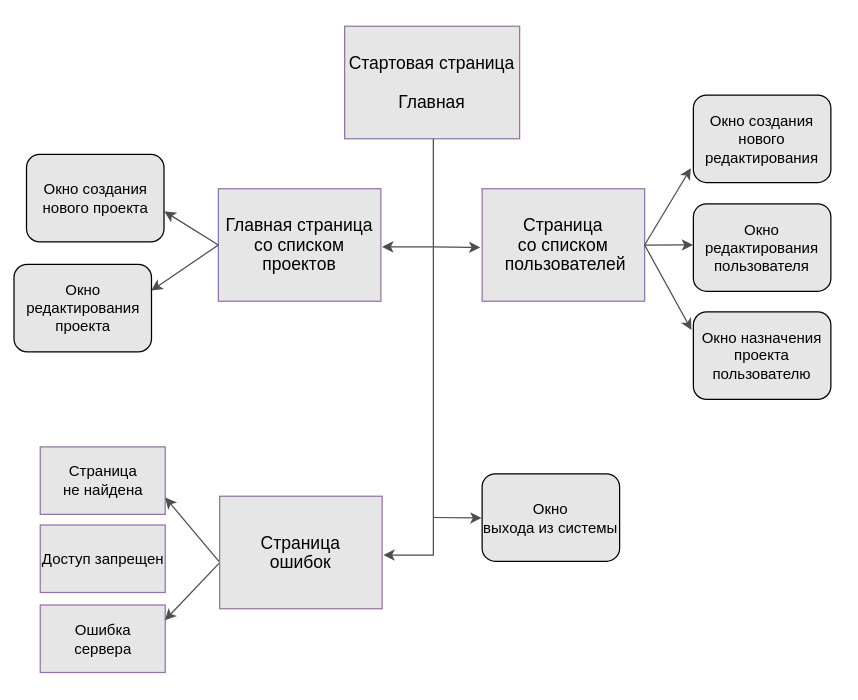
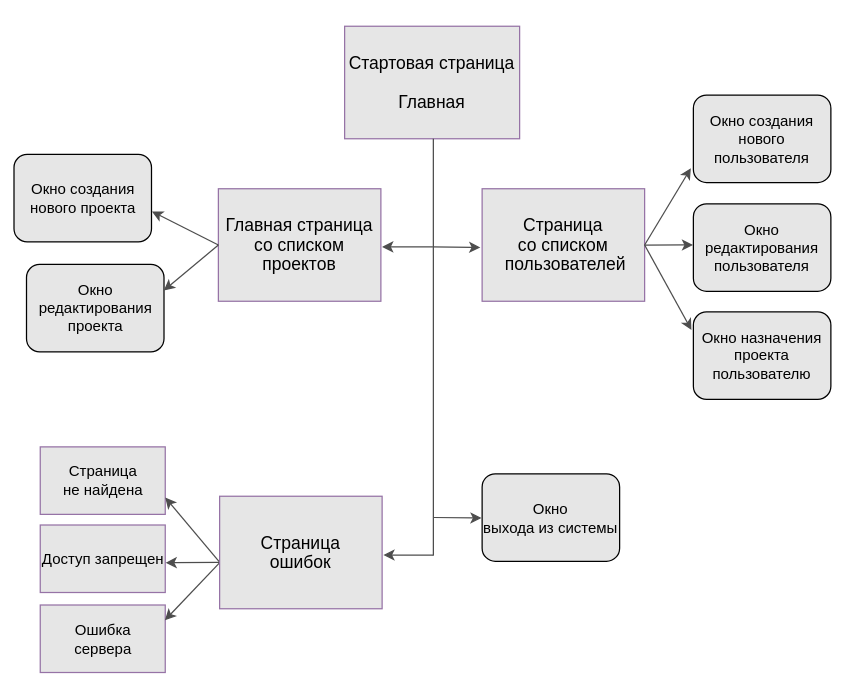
  <mxCell id="0" />
  <mxCell id="1" parent="0" />
  <mxCell id="2" value="&lt;span style=&quot;line-height: 110% ; font-size: 14px&quot;&gt;Стартовая страница&lt;br&gt;&lt;br&gt;Главная&lt;br&gt;&lt;/span&gt;" style="rounded=0;whiteSpace=wrap;html=1;fillColor=#E6E6E6;strokeColor=#9673a6;" vertex="1" parent="1"><mxGeometry x="275" y="20.5" width="140" height="90" as="geometry" /></mxCell>
  <mxCell id="3" value="&lt;span style=&quot;line-height: 110% ; font-size: 14px&quot;&gt;Главная страница&lt;br&gt;со списком проектов&lt;br&gt;&lt;/span&gt;" style="rounded=0;whiteSpace=wrap;html=1;fillColor=#E6E6E6;strokeColor=#9673a6;" vertex="1" parent="1"><mxGeometry x="174" y="150.5" width="130" height="90" as="geometry" /></mxCell>
  <mxCell id="4" value="&lt;span style=&quot;line-height: 110% ; font-size: 14px&quot;&gt;Страница &lt;br&gt;со списком&lt;br&gt;&amp;nbsp;пользователей&lt;br&gt;&lt;/span&gt;" style="rounded=0;whiteSpace=wrap;html=1;fillColor=#E6E6E6;strokeColor=#9673a6;" vertex="1" parent="1"><mxGeometry x="385" y="150.5" width="130" height="90" as="geometry" /></mxCell>
  <mxCell id="5" value="&lt;span style=&quot;line-height: 110%&quot;&gt;Страница&lt;br&gt;не найдена&lt;br&gt;&lt;/span&gt;" style="rounded=0;whiteSpace=wrap;html=1;fillColor=#E6E6E6;strokeColor=#9673a6;" vertex="1" parent="1"><mxGeometry x="31.5" y="357" width="100" height="54" as="geometry" /></mxCell>
  <mxCell id="6" value="&lt;span style=&quot;line-height: 110%&quot;&gt;Доступ запрещен&lt;br&gt;&lt;/span&gt;" style="rounded=0;whiteSpace=wrap;html=1;fillColor=#E6E6E6;strokeColor=#9673a6;" vertex="1" parent="1"><mxGeometry x="31.5" y="419.5" width="100" height="54" as="geometry" /></mxCell>
  <mxCell id="7" value="&lt;span style=&quot;line-height: 110%&quot;&gt;Ошибка &lt;br&gt;сервера&lt;br&gt;&lt;/span&gt;" style="rounded=0;whiteSpace=wrap;html=1;fillColor=#E6E6E6;strokeColor=#9673a6;" vertex="1" parent="1"><mxGeometry x="31.5" y="483.5" width="100" height="54" as="geometry" /></mxCell>
  <mxCell id="8" value="Окно&lt;br&gt;выхода из системы&lt;br&gt;" style="rounded=1;whiteSpace=wrap;html=1;fillColor=#E6E6E6;" vertex="1" parent="1"><mxGeometry x="385" y="378.5" width="110" height="70" as="geometry" /></mxCell>
- <mxCell id="9" value="Окно редактирования проекта" style="rounded=1;whiteSpace=wrap;html=1;fillColor=#E6E6E6;" vertex="1" parent="1"><mxGeometry x="10.5" y="211" width="110" height="70" as="geometry" /></mxCell>
+ <mxCell id="9" value="Окно редактирования проекта" style="rounded=1;whiteSpace=wrap;html=1;fillColor=#E6E6E6;" vertex="1" parent="1"><mxGeometry x="20.5" y="211" width="110" height="70" as="geometry" /></mxCell>
  <mxCell id="10" value="" style="endArrow=none;html=1;strokeColor=#4D4D4D;entryX=0.507;entryY=1.001;entryDx=0;entryDy=0;entryPerimeter=0;" edge="1" parent="1" target="2"><mxGeometry width="50" height="50" relative="1" as="geometry"><mxPoint x="346" y="444" as="sourcePoint" /><mxPoint x="346" y="114" as="targetPoint" /><Array as="points" /></mxGeometry></mxCell>
  <mxCell id="11" value="" style="endArrow=classic;html=1;strokeColor=#4D4D4D;" edge="1" parent="1"><mxGeometry width="50" height="50" relative="1" as="geometry"><mxPoint x="345" y="197" as="sourcePoint" /><mxPoint x="305" y="197" as="targetPoint" /></mxGeometry></mxCell>
  <mxCell id="12" value="" style="endArrow=classic;html=1;strokeColor=#4D4D4D;entryX=-0.01;entryY=0.598;entryDx=0;entryDy=0;entryPerimeter=0;" edge="1" parent="1"><mxGeometry width="50" height="50" relative="1" as="geometry"><mxPoint x="345" y="197" as="sourcePoint" /><mxPoint x="383.571" y="197.429" as="targetPoint" /></mxGeometry></mxCell>
  <mxCell id="13" value="" style="endArrow=classic;html=1;strokeColor=#4D4D4D;" edge="1" parent="1"><mxGeometry width="50" height="50" relative="1" as="geometry"><mxPoint x="346" y="443.5" as="sourcePoint" /><mxPoint x="306" y="443.5" as="targetPoint" /></mxGeometry></mxCell>
  <mxCell id="14" value="" style="endArrow=classic;html=1;strokeColor=#4D4D4D;entryX=-0.01;entryY=0.598;entryDx=0;entryDy=0;entryPerimeter=0;" edge="1" parent="1"><mxGeometry width="50" height="50" relative="1" as="geometry"><mxPoint x="346" y="413.5" as="sourcePoint" /><mxPoint x="384.571" y="413.929" as="targetPoint" /></mxGeometry></mxCell>
+ <mxCell id="15" value="" style="endArrow=classic;html=1;strokeColor=#4D4D4D;exitX=-0.003;exitY=0.587;exitDx=0;exitDy=0;exitPerimeter=0;entryX=1.003;entryY=0.559;entryDx=0;entryDy=0;entryPerimeter=0;" edge="1" parent="1" source="22" target="6"><mxGeometry width="50" height="50" relative="1" as="geometry"><mxPoint x="-54.5" y="445" as="sourcePoint" /><mxPoint x="135" y="445.5" as="targetPoint" /></mxGeometry></mxCell>
  <mxCell id="16" value="" style="endArrow=classic;html=1;strokeColor=#4D4D4D;entryX=1;entryY=0.75;entryDx=0;entryDy=0;exitX=-0.003;exitY=0.581;exitDx=0;exitDy=0;exitPerimeter=0;" edge="1" parent="1" source="22" target="5"><mxGeometry width="50" height="50" relative="1" as="geometry"><mxPoint x="173" y="446.5" as="sourcePoint" /><mxPoint x="5.5" y="402" as="targetPoint" /></mxGeometry></mxCell>
  <mxCell id="17" value="" style="endArrow=classic;html=1;strokeColor=#4D4D4D;exitX=-0.003;exitY=0.618;exitDx=0;exitDy=0;exitPerimeter=0;entryX=0.997;entryY=0.227;entryDx=0;entryDy=0;entryPerimeter=0;" edge="1" parent="1" target="7"><mxGeometry width="50" height="50" relative="1" as="geometry"><mxPoint x="175.081" y="449.628" as="sourcePoint" /><mxPoint x="136" y="489.5" as="targetPoint" /></mxGeometry></mxCell>
- <mxCell id="18" value="Окно создания нового редактирования" style="rounded=1;whiteSpace=wrap;html=1;fillColor=#E6E6E6;" vertex="1" parent="1"><mxGeometry x="554" y="75.5" width="110" height="70" as="geometry" /></mxCell>
- <mxCell id="19" value="Окно создания нового проекта" style="rounded=1;whiteSpace=wrap;html=1;fillColor=#E6E6E6;" vertex="1" parent="1"><mxGeometry x="20.5" y="123" width="110" height="70" as="geometry" /></mxCell>
+ <mxCell id="18" value="Окно создания нового пользователя" style="rounded=1;whiteSpace=wrap;html=1;fillColor=#E6E6E6;" vertex="1" parent="1"><mxGeometry x="554" y="75.5" width="110" height="70" as="geometry" /></mxCell>
+ <mxCell id="19" value="Окно создания нового проекта" style="rounded=1;whiteSpace=wrap;html=1;fillColor=#E6E6E6;" vertex="1" parent="1"><mxGeometry x="10.5" y="123" width="110" height="70" as="geometry" /></mxCell>
  <mxCell id="20" value="Окно назначения проекта пользователю" style="rounded=1;whiteSpace=wrap;html=1;fillColor=#E6E6E6;" vertex="1" parent="1"><mxGeometry x="554" y="249" width="110" height="70" as="geometry" /></mxCell>
  <mxCell id="21" value="Окно редактирования пользователя" style="rounded=1;whiteSpace=wrap;html=1;fillColor=#E6E6E6;" vertex="1" parent="1"><mxGeometry x="554" y="162.5" width="110" height="70" as="geometry" /></mxCell>
  <mxCell id="22" value="&lt;span style=&quot;line-height: 110%&quot;&gt;&lt;font style=&quot;font-size: 14px&quot;&gt;Страница &lt;br&gt;ошибок&lt;/font&gt;&lt;br&gt;&lt;/span&gt;" style="rounded=0;whiteSpace=wrap;html=1;fillColor=#E6E6E6;strokeColor=#9673a6;" vertex="1" parent="1"><mxGeometry x="175" y="396.5" width="130" height="90" as="geometry" /></mxCell>
  <mxCell id="23" value="" style="endArrow=classic;html=1;strokeColor=#4D4D4D;exitX=0;exitY=0.5;exitDx=0;exitDy=0;entryX=1.003;entryY=0.652;entryDx=0;entryDy=0;entryPerimeter=0;" edge="1" parent="1" source="3" target="19"><mxGeometry width="50" height="50" relative="1" as="geometry"><mxPoint x="176.667" y="197" as="sourcePoint" /><mxPoint x="133" y="174" as="targetPoint" /></mxGeometry></mxCell>
  <mxCell id="24" value="" style="endArrow=classic;html=1;strokeColor=#4D4D4D;exitX=0;exitY=0.5;exitDx=0;exitDy=0;entryX=0.998;entryY=0.3;entryDx=0;entryDy=0;entryPerimeter=0;" edge="1" parent="1" source="3" target="9"><mxGeometry width="50" height="50" relative="1" as="geometry"><mxPoint x="174.081" y="198.128" as="sourcePoint" /><mxPoint x="130.333" y="244.5" as="targetPoint" /></mxGeometry></mxCell>
  <mxCell id="25" value="" style="endArrow=classic;html=1;strokeColor=#4D4D4D;exitX=1;exitY=0.5;exitDx=0;exitDy=0;" edge="1" parent="1" source="4"><mxGeometry width="50" height="50" relative="1" as="geometry"><mxPoint x="579" y="174.786" as="sourcePoint" /><mxPoint x="552" y="134" as="targetPoint" /></mxGeometry></mxCell>
  <mxCell id="26" value="" style="endArrow=classic;html=1;strokeColor=#4D4D4D;exitX=1;exitY=0.5;exitDx=0;exitDy=0;entryX=-0.002;entryY=0.471;entryDx=0;entryDy=0;entryPerimeter=0;" edge="1" parent="1" source="4" target="21"><mxGeometry width="50" height="50" relative="1" as="geometry"><mxPoint x="524.944" y="205.444" as="sourcePoint" /><mxPoint x="562" y="144" as="targetPoint" /></mxGeometry></mxCell>
  <mxCell id="27" value="" style="endArrow=classic;html=1;strokeColor=#4D4D4D;exitX=1;exitY=0.5;exitDx=0;exitDy=0;entryX=-0.014;entryY=0.207;entryDx=0;entryDy=0;entryPerimeter=0;" edge="1" parent="1" source="4" target="20"><mxGeometry width="50" height="50" relative="1" as="geometry"><mxPoint x="524.944" y="205.444" as="sourcePoint" /><mxPoint x="562" y="144" as="targetPoint" /></mxGeometry></mxCell>
